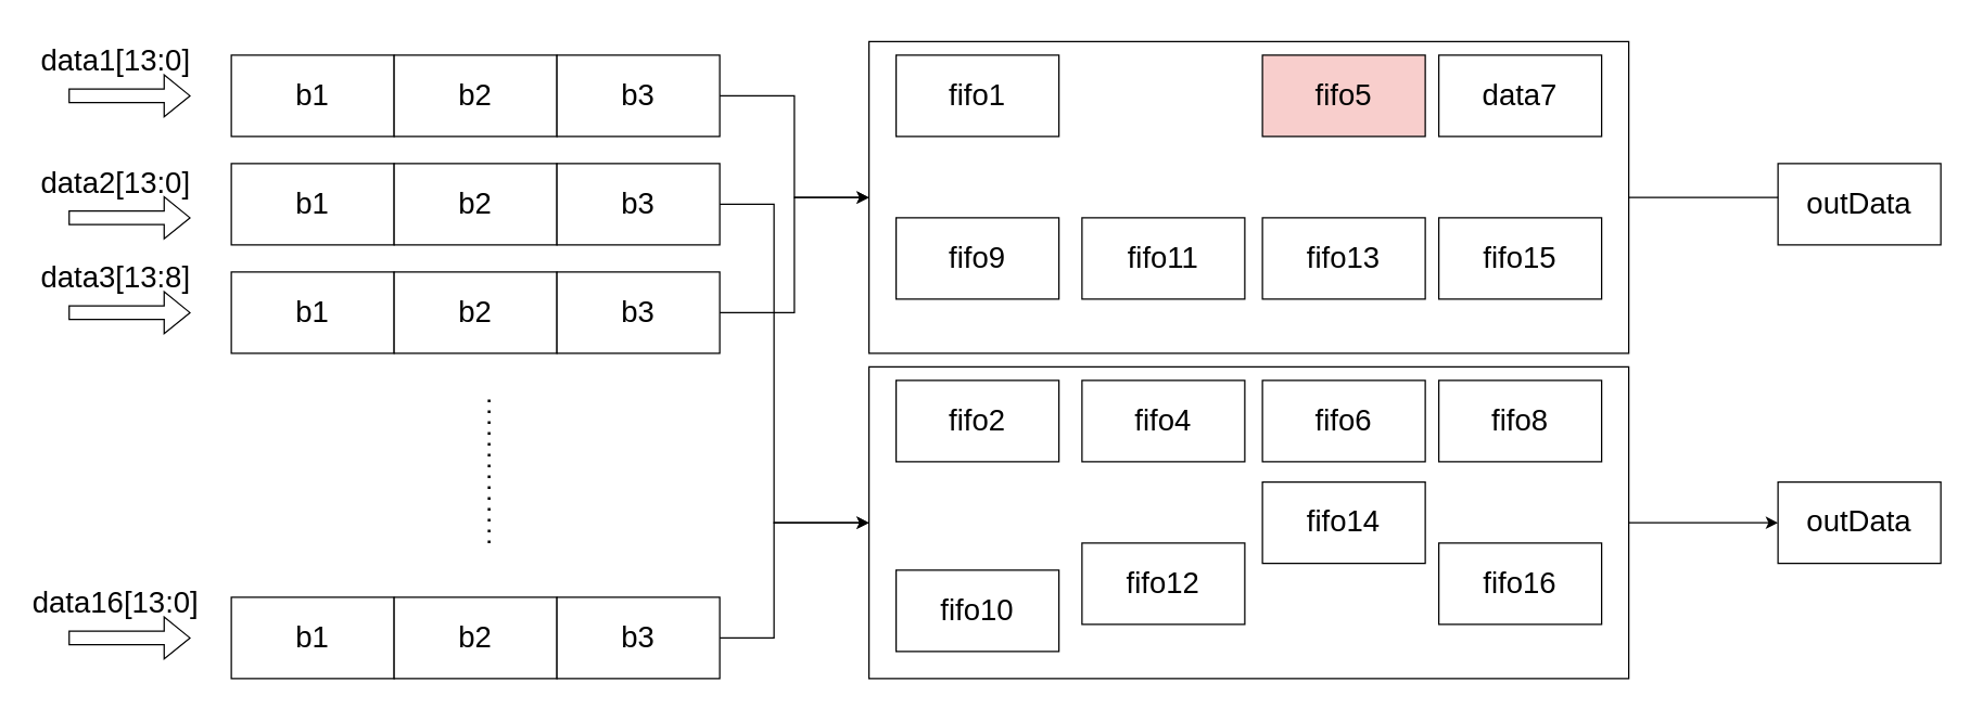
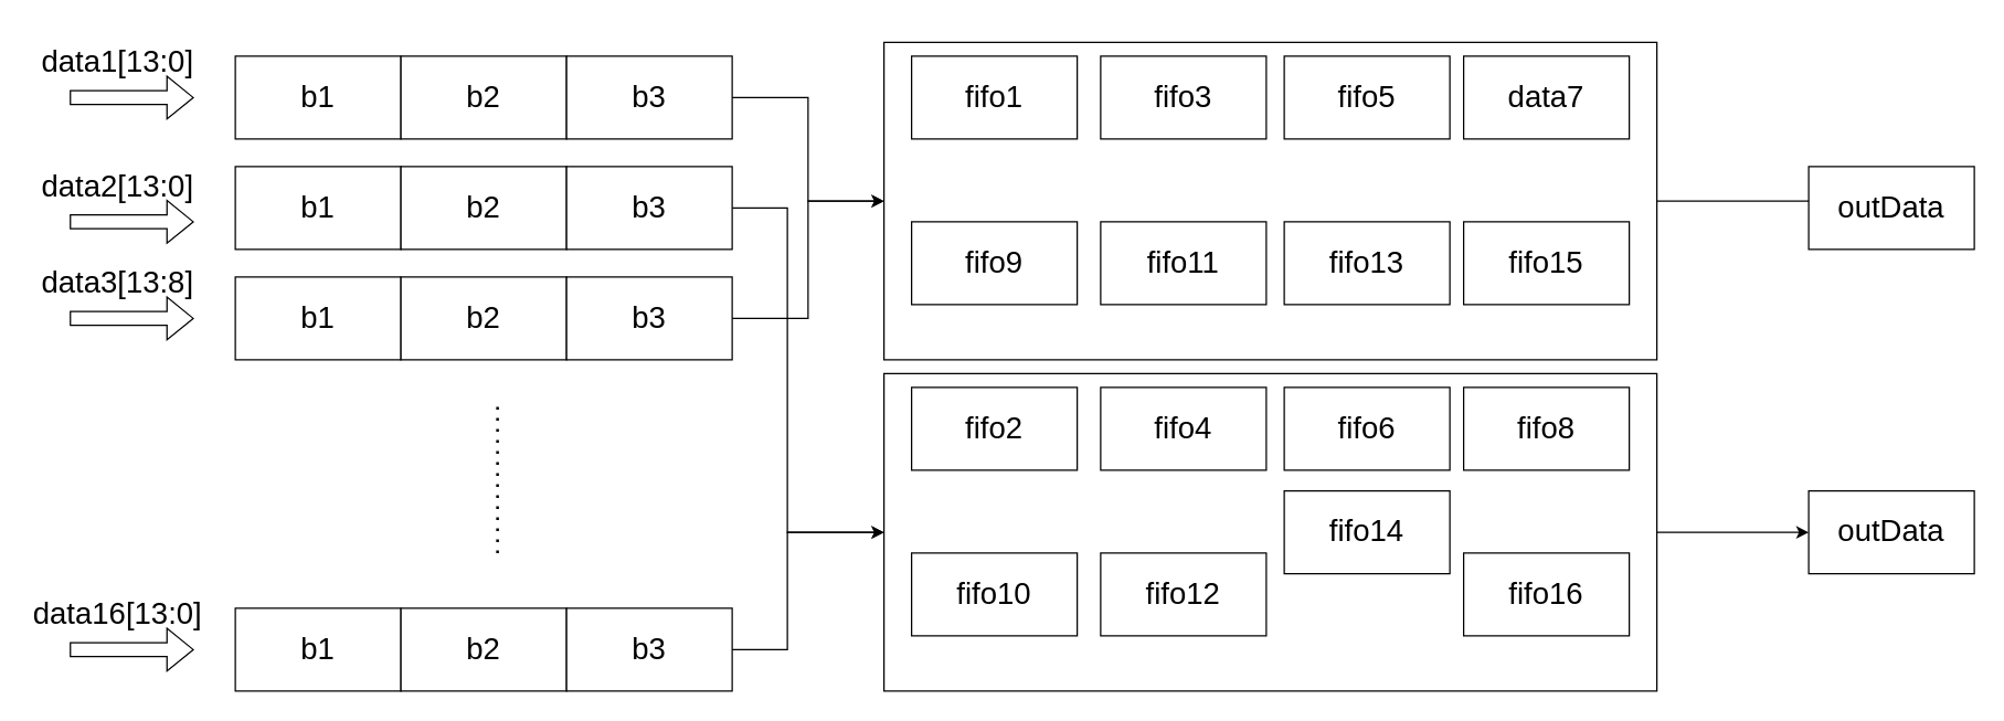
  <mxCell id="0" />
  <mxCell id="1" parent="0" />
  <mxCell id="2" value="&lt;font style=&quot;font-size: 22px;&quot;&gt;b1&lt;/font&gt;" style="rounded=0;whiteSpace=wrap;html=1;fontSize=22;" vertex="1" parent="1"><mxGeometry x="170" y="40" width="120" height="60" as="geometry" /></mxCell>
  <mxCell id="3" value="b2" style="rounded=0;whiteSpace=wrap;html=1;fontSize=22;" vertex="1" parent="1"><mxGeometry x="290" y="40" width="120" height="60" as="geometry" /></mxCell>
  <mxCell id="4" style="edgeStyle=orthogonalEdgeStyle;rounded=0;orthogonalLoop=1;jettySize=auto;html=1;fontSize=22;" edge="1" parent="1" source="5" target="28"><mxGeometry relative="1" as="geometry" /></mxCell>
  <mxCell id="5" value="b3" style="rounded=0;whiteSpace=wrap;html=1;fontSize=22;" vertex="1" parent="1"><mxGeometry x="410" y="40" width="120" height="60" as="geometry" /></mxCell>
  <mxCell id="6" value="b1" style="rounded=0;whiteSpace=wrap;html=1;fontSize=22;" vertex="1" parent="1"><mxGeometry x="170" y="120" width="120" height="60" as="geometry" /></mxCell>
  <mxCell id="7" value="b2" style="rounded=0;whiteSpace=wrap;html=1;fontSize=22;" vertex="1" parent="1"><mxGeometry x="290" y="120" width="120" height="60" as="geometry" /></mxCell>
  <mxCell id="8" style="edgeStyle=orthogonalEdgeStyle;rounded=0;orthogonalLoop=1;jettySize=auto;html=1;entryX=0;entryY=0.5;entryDx=0;entryDy=0;fontSize=22;" edge="1" parent="1" source="9" target="38"><mxGeometry relative="1" as="geometry"><Array as="points"><mxPoint x="570" y="150" /><mxPoint x="570" y="385" /></Array></mxGeometry></mxCell>
  <mxCell id="9" value="b3" style="rounded=0;whiteSpace=wrap;html=1;fontSize=22;" vertex="1" parent="1"><mxGeometry x="410" y="120" width="120" height="60" as="geometry" /></mxCell>
  <mxCell id="10" value="b1" style="rounded=0;whiteSpace=wrap;html=1;fontSize=22;" vertex="1" parent="1"><mxGeometry x="170" y="200" width="120" height="60" as="geometry" /></mxCell>
  <mxCell id="11" value="b2" style="rounded=0;whiteSpace=wrap;html=1;fontSize=22;" vertex="1" parent="1"><mxGeometry x="290" y="200" width="120" height="60" as="geometry" /></mxCell>
  <mxCell id="12" style="edgeStyle=orthogonalEdgeStyle;rounded=0;orthogonalLoop=1;jettySize=auto;html=1;entryX=0;entryY=0.5;entryDx=0;entryDy=0;fontSize=22;" edge="1" parent="1" source="13" target="28"><mxGeometry relative="1" as="geometry" /></mxCell>
  <mxCell id="13" value="b3" style="rounded=0;whiteSpace=wrap;html=1;fontSize=22;" vertex="1" parent="1"><mxGeometry x="410" y="200" width="120" height="60" as="geometry" /></mxCell>
  <mxCell id="14" value="b1" style="rounded=0;whiteSpace=wrap;html=1;fontSize=22;" vertex="1" parent="1"><mxGeometry x="170" y="440" width="120" height="60" as="geometry" /></mxCell>
  <mxCell id="15" value="b2" style="rounded=0;whiteSpace=wrap;html=1;fontSize=22;" vertex="1" parent="1"><mxGeometry x="290" y="440" width="120" height="60" as="geometry" /></mxCell>
  <mxCell id="16" style="edgeStyle=orthogonalEdgeStyle;rounded=0;orthogonalLoop=1;jettySize=auto;html=1;entryX=0;entryY=0.5;entryDx=0;entryDy=0;fontSize=22;" edge="1" parent="1" source="17" target="38"><mxGeometry relative="1" as="geometry"><Array as="points"><mxPoint x="570" y="470" /><mxPoint x="570" y="385" /></Array></mxGeometry></mxCell>
  <mxCell id="17" value="b3" style="rounded=0;whiteSpace=wrap;html=1;fontSize=22;" vertex="1" parent="1"><mxGeometry x="410" y="440" width="120" height="60" as="geometry" /></mxCell>
  <mxCell id="18" value="" style="endArrow=none;dashed=1;html=1;dashPattern=1 3;strokeWidth=2;rounded=0;fontSize=22;" edge="1" parent="1"><mxGeometry width="50" height="50" relative="1" as="geometry"><mxPoint x="360" y="400" as="sourcePoint" /><mxPoint x="360" y="290" as="targetPoint" /></mxGeometry></mxCell>
  <mxCell id="19" value="" style="shape=flexArrow;endArrow=classic;html=1;rounded=0;" edge="1" parent="1"><mxGeometry width="50" height="50" relative="1" as="geometry"><mxPoint x="50" y="70" as="sourcePoint" /><mxPoint x="140" y="70" as="targetPoint" /></mxGeometry></mxCell>
  <mxCell id="20" value="&lt;span style=&quot;font-size: 22px&quot;&gt;data1[13:0]&lt;/span&gt;" style="text;html=1;strokeColor=none;fillColor=none;align=center;verticalAlign=middle;whiteSpace=wrap;rounded=0;" vertex="1" parent="1"><mxGeometry x="20" y="20" width="130" height="50" as="geometry" /></mxCell>
  <mxCell id="21" value="" style="shape=flexArrow;endArrow=classic;html=1;rounded=0;" edge="1" parent="1"><mxGeometry width="50" height="50" relative="1" as="geometry"><mxPoint x="50" y="160" as="sourcePoint" /><mxPoint x="140" y="160" as="targetPoint" /></mxGeometry></mxCell>
  <mxCell id="22" value="&lt;font style=&quot;font-size: 22px&quot;&gt;data2[13:0]&lt;/font&gt;" style="text;html=1;strokeColor=none;fillColor=none;align=center;verticalAlign=middle;whiteSpace=wrap;rounded=0;" vertex="1" parent="1"><mxGeometry x="20" y="110" width="130" height="50" as="geometry" /></mxCell>
  <mxCell id="23" value="" style="shape=flexArrow;endArrow=classic;html=1;rounded=0;" edge="1" parent="1"><mxGeometry width="50" height="50" relative="1" as="geometry"><mxPoint x="50" y="230" as="sourcePoint" /><mxPoint x="140" y="230" as="targetPoint" /></mxGeometry></mxCell>
  <mxCell id="24" value="&lt;font style=&quot;font-size: 22px&quot;&gt;data3[13:8]&lt;/font&gt;" style="text;html=1;strokeColor=none;fillColor=none;align=center;verticalAlign=middle;whiteSpace=wrap;rounded=0;" vertex="1" parent="1"><mxGeometry x="20" y="180" width="130" height="50" as="geometry" /></mxCell>
  <mxCell id="25" value="" style="shape=flexArrow;endArrow=classic;html=1;rounded=0;" edge="1" parent="1"><mxGeometry width="50" height="50" relative="1" as="geometry"><mxPoint x="50" y="470" as="sourcePoint" /><mxPoint x="140" y="470" as="targetPoint" /></mxGeometry></mxCell>
  <mxCell id="26" value="&lt;font style=&quot;font-size: 22px&quot;&gt;data16[13:0]&lt;/font&gt;" style="text;html=1;strokeColor=none;fillColor=none;align=center;verticalAlign=middle;whiteSpace=wrap;rounded=0;" vertex="1" parent="1"><mxGeometry x="20" y="420" width="130" height="50" as="geometry" /></mxCell>
  <mxCell id="27" style="edgeStyle=orthogonalEdgeStyle;rounded=0;orthogonalLoop=1;jettySize=auto;html=1;entryX=0.083;entryY=0.417;entryDx=0;entryDy=0;entryPerimeter=0;fontSize=22;" edge="1" parent="1" source="28" target="47"><mxGeometry relative="1" as="geometry" /></mxCell>
  <mxCell id="28" value="" style="rounded=0;whiteSpace=wrap;html=1;fontSize=22;" vertex="1" parent="1"><mxGeometry x="640" y="30" width="560" height="230" as="geometry" /></mxCell>
  <mxCell id="29" value="fifo1" style="rounded=0;whiteSpace=wrap;html=1;fontSize=22;" vertex="1" parent="1"><mxGeometry x="660" y="40" width="120" height="60" as="geometry" /></mxCell>
- <mxCell id="31" value="fifo5" style="rounded=0;whiteSpace=wrap;html=1;fontSize=22;fillColor=#f8cecc;" vertex="1" parent="1"><mxGeometry x="930" y="40" width="120" height="60" as="geometry" /></mxCell>
+ <mxCell id="30" value="fifo3" style="rounded=0;whiteSpace=wrap;html=1;fontSize=22;" vertex="1" parent="1"><mxGeometry x="797" y="40" width="120" height="60" as="geometry" /></mxCell>
+ <mxCell id="31" value="fifo5" style="rounded=0;whiteSpace=wrap;html=1;fontSize=22;" vertex="1" parent="1"><mxGeometry x="930" y="40" width="120" height="60" as="geometry" /></mxCell>
  <mxCell id="32" value="data7" style="rounded=0;whiteSpace=wrap;html=1;fontSize=22;" vertex="1" parent="1"><mxGeometry x="1060" y="40" width="120" height="60" as="geometry" /></mxCell>
  <mxCell id="33" value="fifo9" style="rounded=0;whiteSpace=wrap;html=1;fontSize=22;" vertex="1" parent="1"><mxGeometry x="660" y="160" width="120" height="60" as="geometry" /></mxCell>
  <mxCell id="34" value="fifo11" style="rounded=0;whiteSpace=wrap;html=1;fontSize=22;" vertex="1" parent="1"><mxGeometry x="797" y="160" width="120" height="60" as="geometry" /></mxCell>
  <mxCell id="35" value="fifo13" style="rounded=0;whiteSpace=wrap;html=1;fontSize=22;" vertex="1" parent="1"><mxGeometry x="930" y="160" width="120" height="60" as="geometry" /></mxCell>
  <mxCell id="36" value="fifo15" style="rounded=0;whiteSpace=wrap;html=1;fontSize=22;" vertex="1" parent="1"><mxGeometry x="1060" y="160" width="120" height="60" as="geometry" /></mxCell>
  <mxCell id="37" style="edgeStyle=orthogonalEdgeStyle;rounded=0;orthogonalLoop=1;jettySize=auto;html=1;exitX=1;exitY=0.5;exitDx=0;exitDy=0;entryX=0;entryY=0.5;entryDx=0;entryDy=0;fontSize=22;" edge="1" parent="1" source="38" target="48"><mxGeometry relative="1" as="geometry" /></mxCell>
  <mxCell id="38" value="" style="rounded=0;whiteSpace=wrap;html=1;fontSize=22;" vertex="1" parent="1"><mxGeometry x="640" y="270" width="560" height="230" as="geometry" /></mxCell>
  <mxCell id="39" value="fifo2" style="rounded=0;whiteSpace=wrap;html=1;fontSize=22;" vertex="1" parent="1"><mxGeometry x="660" y="280" width="120" height="60" as="geometry" /></mxCell>
  <mxCell id="40" value="fifo4" style="rounded=0;whiteSpace=wrap;html=1;fontSize=22;" vertex="1" parent="1"><mxGeometry x="797" y="280" width="120" height="60" as="geometry" /></mxCell>
  <mxCell id="41" value="fifo6" style="rounded=0;whiteSpace=wrap;html=1;fontSize=22;" vertex="1" parent="1"><mxGeometry x="930" y="280" width="120" height="60" as="geometry" /></mxCell>
  <mxCell id="42" value="fifo8" style="rounded=0;whiteSpace=wrap;html=1;fontSize=22;" vertex="1" parent="1"><mxGeometry x="1060" y="280" width="120" height="60" as="geometry" /></mxCell>
- <mxCell id="43" value="fifo10" style="rounded=0;whiteSpace=wrap;html=1;fontSize=22;" vertex="1" parent="1"><mxGeometry x="660" y="420" width="120" height="60" as="geometry" /></mxCell>
+ <mxCell id="43" value="fifo10" style="rounded=0;whiteSpace=wrap;html=1;fontSize=22;" vertex="1" parent="1"><mxGeometry x="660" y="400" width="120" height="60" as="geometry" /></mxCell>
  <mxCell id="44" value="fifo12" style="rounded=0;whiteSpace=wrap;html=1;fontSize=22;" vertex="1" parent="1"><mxGeometry x="797" y="400" width="120" height="60" as="geometry" /></mxCell>
  <mxCell id="45" value="fifo14" style="rounded=0;whiteSpace=wrap;html=1;fontSize=22;" vertex="1" parent="1"><mxGeometry x="930" y="355" width="120" height="60" as="geometry" /></mxCell>
  <mxCell id="46" value="fifo16" style="rounded=0;whiteSpace=wrap;html=1;fontSize=22;" vertex="1" parent="1"><mxGeometry x="1060" y="400" width="120" height="60" as="geometry" /></mxCell>
  <mxCell id="47" value="outData" style="rounded=0;whiteSpace=wrap;html=1;fontSize=22;" vertex="1" parent="1"><mxGeometry x="1310" y="120" width="120" height="60" as="geometry" /></mxCell>
  <mxCell id="48" value="outData" style="rounded=0;whiteSpace=wrap;html=1;fontSize=22;" vertex="1" parent="1"><mxGeometry x="1310" y="355" width="120" height="60" as="geometry" /></mxCell>
